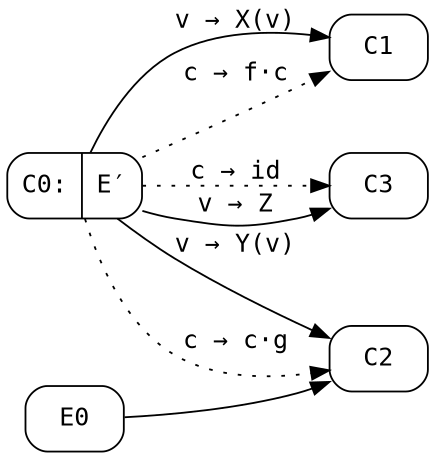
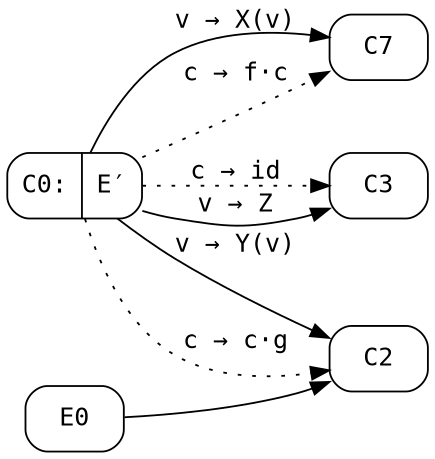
  digraph {
    fontname="DejaVu Sans Mono"
    rankdir=LR
    node [fontname="DejaVu Sans Mono" shape=box style=rounded]
    edge [fontname="DejaVu Sans Mono"]
    n1 [label="{C0:|E′}" shape=record]
-   C1
+   C1 [label=C7]
    C2
    C3
    E0
    n1 -> C1 [label="v → X(v)"]
    n1 -> C1 [label="c → f·c" style=dotted]
    n1 -> C2 [label="v → Y(v)"]
    n1 -> C2 [label="c → c·g" style=dotted]
    n1 -> C3 [label="v → Z"]
    n1 -> C3 [label="c → id" style=dotted]
    E0 -> C2
  }
